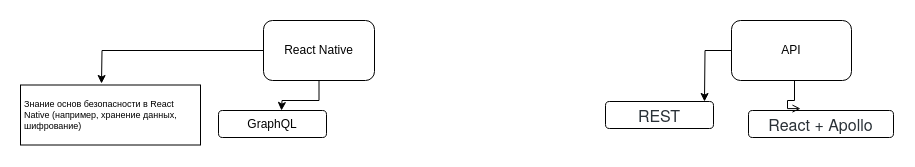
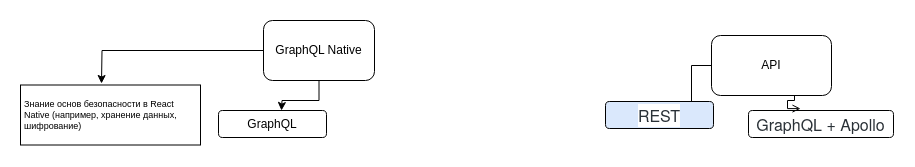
  <mxCell id="0" />
  <mxCell id="1" parent="0" />
  <mxCell id="2" style="edgeStyle=orthogonalEdgeStyle;rounded=0;orthogonalLoop=1;jettySize=auto;html=1;" edge="1" parent="1" source="4"><mxGeometry relative="1" as="geometry"><mxPoint x="281" y="110" as="targetPoint" /></mxGeometry></mxCell>
  <mxCell id="3" style="edgeStyle=orthogonalEdgeStyle;rounded=0;orthogonalLoop=1;jettySize=auto;html=1;" edge="1" parent="1" source="4"><mxGeometry relative="1" as="geometry"><mxPoint x="101" y="83" as="targetPoint" /></mxGeometry></mxCell>
- <mxCell id="4" value="React Native" style="rounded=1;whiteSpace=wrap;html=1;" vertex="1" parent="1"><mxGeometry x="263" y="20" width="111" height="60" as="geometry" /></mxCell>
+ <mxCell id="4" value="GraphQL Native" style="rounded=1;whiteSpace=wrap;html=1;" vertex="1" parent="1"><mxGeometry x="263" y="20" width="111" height="60" as="geometry" /></mxCell>
  <mxCell id="5" value="GraphQL" style="rounded=1;whiteSpace=wrap;html=1;" vertex="1" parent="1"><mxGeometry x="218" y="110" width="108" height="27" as="geometry" /></mxCell>
  <mxCell id="6" style="edgeStyle=orthogonalEdgeStyle;rounded=0;orthogonalLoop=1;jettySize=auto;html=1;" edge="1" parent="1" source="7"><mxGeometry relative="1" as="geometry"><mxPoint x="704" y="101" as="targetPoint" /></mxGeometry></mxCell>
- <mxCell id="7" value="API" style="rounded=1;whiteSpace=wrap;html=1;" vertex="1" parent="1"><mxGeometry x="731" y="20" width="120" height="60" as="geometry" /></mxCell>
- <mxCell id="8" value="&lt;span style=&quot;color: rgb(42, 49, 55); font-family: &amp;quot;hh sans&amp;quot;, &amp;quot;Helvetica Neue&amp;quot;, sans-serif; font-size: 16px; text-align: left; background-color: rgb(255, 255, 255);&quot;&gt;REST&lt;/span&gt;" style="rounded=1;whiteSpace=wrap;html=1;" vertex="1" parent="1"><mxGeometry x="605" y="101" width="108" height="27" as="geometry" /></mxCell>
- <mxCell id="9" value="&lt;span style=&quot;color: rgb(42, 49, 55); font-family: &amp;quot;hh sans&amp;quot;, &amp;quot;Helvetica Neue&amp;quot;, sans-serif; font-size: 16px; text-align: left; background-color: rgb(255, 255, 255);&quot;&gt;React + Apollo&lt;/span&gt;" style="rounded=1;whiteSpace=wrap;html=1;" vertex="1" parent="1"><mxGeometry x="748" y="110" width="145" height="27" as="geometry" /></mxCell>
+ <mxCell id="7" value="API" style="rounded=1;whiteSpace=wrap;html=1;" vertex="1" parent="1"><mxGeometry x="711" y="35" width="120" height="60" as="geometry" /></mxCell>
+ <mxCell id="8" value="&lt;span style=&quot;color: rgb(42, 49, 55); font-family: &amp;quot;hh sans&amp;quot;, &amp;quot;Helvetica Neue&amp;quot;, sans-serif; font-size: 16px; text-align: left; background-color: rgb(255, 255, 255);&quot;&gt;REST&lt;/span&gt;" style="rounded=1;whiteSpace=wrap;html=1;fillColor=#dae8fc;" vertex="1" parent="1"><mxGeometry x="605" y="101" width="108" height="27" as="geometry" /></mxCell>
+ <mxCell id="9" value="&lt;span style=&quot;color: rgb(42, 49, 55); font-family: &amp;quot;hh sans&amp;quot;, &amp;quot;Helvetica Neue&amp;quot;, sans-serif; font-size: 16px; text-align: left; background-color: rgb(255, 255, 255);&quot;&gt;GraphQL + Apollo&lt;/span&gt;" style="rounded=1;whiteSpace=wrap;html=1;" vertex="1" parent="1"><mxGeometry x="748" y="110" width="145" height="27" as="geometry" /></mxCell>
  <mxCell id="10" style="edgeStyle=orthogonalEdgeStyle;rounded=0;orthogonalLoop=1;jettySize=auto;html=1;entryX=0.359;entryY=-0.07;entryDx=0;entryDy=0;entryPerimeter=0;endArrow=open;" edge="1" parent="1" source="7" target="9"><mxGeometry relative="1" as="geometry"><Array as="points"><mxPoint x="794" y="100" /><mxPoint x="787" y="100" /></Array></mxGeometry></mxCell>
  <mxCell id="11" value="Знание основ безопасности в React Native (например, хранение данных, шифрование)" style="rounded=0;whiteSpace=wrap;html=1;spacing=4;align=left;fontSize=9;" vertex="1" parent="1"><mxGeometry x="20" y="84.5" width="180" height="60" as="geometry" /></mxCell>
